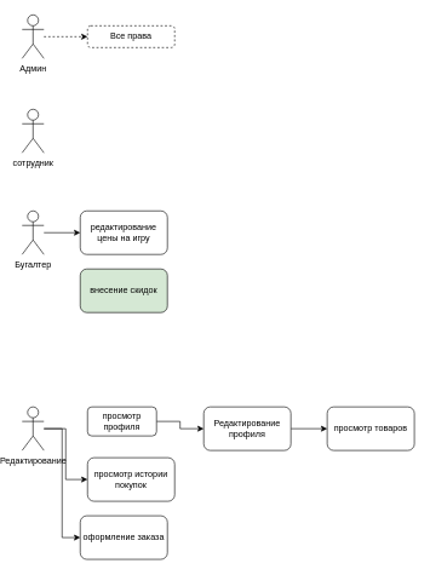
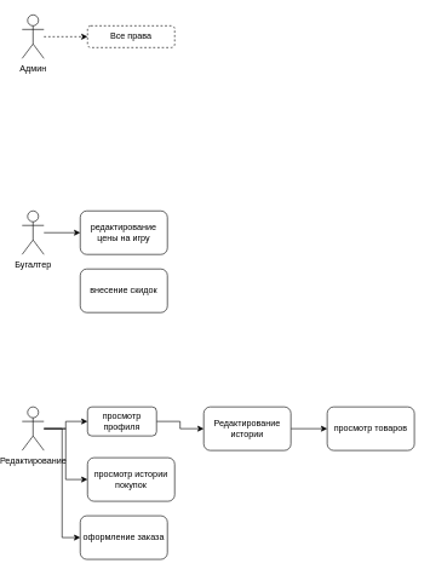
  <mxCell id="0" />
  <mxCell id="1" parent="0" />
  <mxCell id="2" style="edgeStyle=orthogonalEdgeStyle;rounded=0;orthogonalLoop=1;jettySize=auto;html=1;dashed=1;" parent="1" source="3" target="4" edge="1"><mxGeometry relative="1" as="geometry" /></mxCell>
  <mxCell id="3" value="Админ" style="shape=umlActor;verticalLabelPosition=bottom;verticalAlign=top;html=1;outlineConnect=0;" parent="1" vertex="1"><mxGeometry x="20" y="20" width="30" height="60" as="geometry" /></mxCell>
  <mxCell id="4" value="Все права" style="rounded=1;whiteSpace=wrap;html=1;dashed=1;" parent="1" vertex="1"><mxGeometry x="110" y="35" width="120" height="30" as="geometry" /></mxCell>
+ <mxCell id="5" style="edgeStyle=orthogonalEdgeStyle;rounded=0;orthogonalLoop=1;jettySize=auto;html=1;" edge="1" parent="1" source="8" target="10"><mxGeometry relative="1" as="geometry" /></mxCell>
  <mxCell id="6" style="edgeStyle=orthogonalEdgeStyle;rounded=0;orthogonalLoop=1;jettySize=auto;html=1;entryX=0;entryY=0.5;entryDx=0;entryDy=0;" edge="1" parent="1" source="8" target="14"><mxGeometry relative="1" as="geometry" /></mxCell>
  <mxCell id="7" style="edgeStyle=orthogonalEdgeStyle;rounded=0;orthogonalLoop=1;jettySize=auto;html=1;entryX=0;entryY=0.5;entryDx=0;entryDy=0;" edge="1" parent="1" source="8" target="11"><mxGeometry relative="1" as="geometry" /></mxCell>
  <mxCell id="8" value="Редактирование" style="shape=umlActor;verticalLabelPosition=bottom;verticalAlign=top;html=1;outlineConnect=0;" parent="1" vertex="1"><mxGeometry x="20" y="560" width="30" height="60" as="geometry" /></mxCell>
  <mxCell id="9" style="edgeStyle=orthogonalEdgeStyle;rounded=0;orthogonalLoop=1;jettySize=auto;html=1;" edge="1" parent="1" source="10" target="13"><mxGeometry relative="1" as="geometry" /></mxCell>
  <mxCell id="10" value="просмотр профиля" style="rounded=1;whiteSpace=wrap;html=1;" vertex="1" parent="1"><mxGeometry x="110" y="560" width="95" height="40" as="geometry" /></mxCell>
  <mxCell id="11" value="оформление заказа" style="rounded=1;whiteSpace=wrap;html=1;" vertex="1" parent="1"><mxGeometry x="100" y="710" width="120" height="60" as="geometry" /></mxCell>
  <mxCell id="12" style="edgeStyle=orthogonalEdgeStyle;rounded=0;orthogonalLoop=1;jettySize=auto;html=1;" edge="1" parent="1" source="13" target="15"><mxGeometry relative="1" as="geometry" /></mxCell>
- <mxCell id="13" value="Редактирование профиля" style="rounded=1;whiteSpace=wrap;html=1;" vertex="1" parent="1"><mxGeometry x="270" y="560" width="120" height="60" as="geometry" /></mxCell>
+ <mxCell id="13" value="Редактирование истории" style="rounded=1;whiteSpace=wrap;html=1;" vertex="1" parent="1"><mxGeometry x="270" y="560" width="120" height="60" as="geometry" /></mxCell>
  <mxCell id="14" value="просмотр истории покупок" style="rounded=1;whiteSpace=wrap;html=1;" vertex="1" parent="1"><mxGeometry x="110" y="630" width="120" height="60" as="geometry" /></mxCell>
  <mxCell id="15" value="просмотр товаров" style="rounded=1;whiteSpace=wrap;html=1;" vertex="1" parent="1"><mxGeometry x="440" y="560" width="120" height="60" as="geometry" /></mxCell>
  <mxCell id="16" style="edgeStyle=orthogonalEdgeStyle;rounded=0;orthogonalLoop=1;jettySize=auto;html=1;" edge="1" parent="1" source="17" target="18"><mxGeometry relative="1" as="geometry" /></mxCell>
  <mxCell id="17" value="Бугалтер" style="shape=umlActor;verticalLabelPosition=bottom;verticalAlign=top;html=1;outlineConnect=0;" vertex="1" parent="1"><mxGeometry x="20" y="290" width="30" height="60" as="geometry" /></mxCell>
  <mxCell id="18" value="редактирование цены на игру" style="rounded=1;whiteSpace=wrap;html=1;" vertex="1" parent="1"><mxGeometry x="100" y="290" width="120" height="60" as="geometry" /></mxCell>
- <mxCell id="19" value="внесение скидок" style="rounded=1;whiteSpace=wrap;html=1;fillColor=#d5e8d4;" vertex="1" parent="1"><mxGeometry x="100" y="370" width="120" height="60" as="geometry" /></mxCell>
- <mxCell id="20" value="сотрудник" style="shape=umlActor;verticalLabelPosition=bottom;verticalAlign=top;html=1;outlineConnect=0;" vertex="1" parent="1"><mxGeometry x="20" y="150" width="30" height="60" as="geometry" /></mxCell>
+ <mxCell id="19" value="внесение скидок" style="rounded=1;whiteSpace=wrap;html=1;" vertex="1" parent="1"><mxGeometry x="100" y="370" width="120" height="60" as="geometry" /></mxCell>
